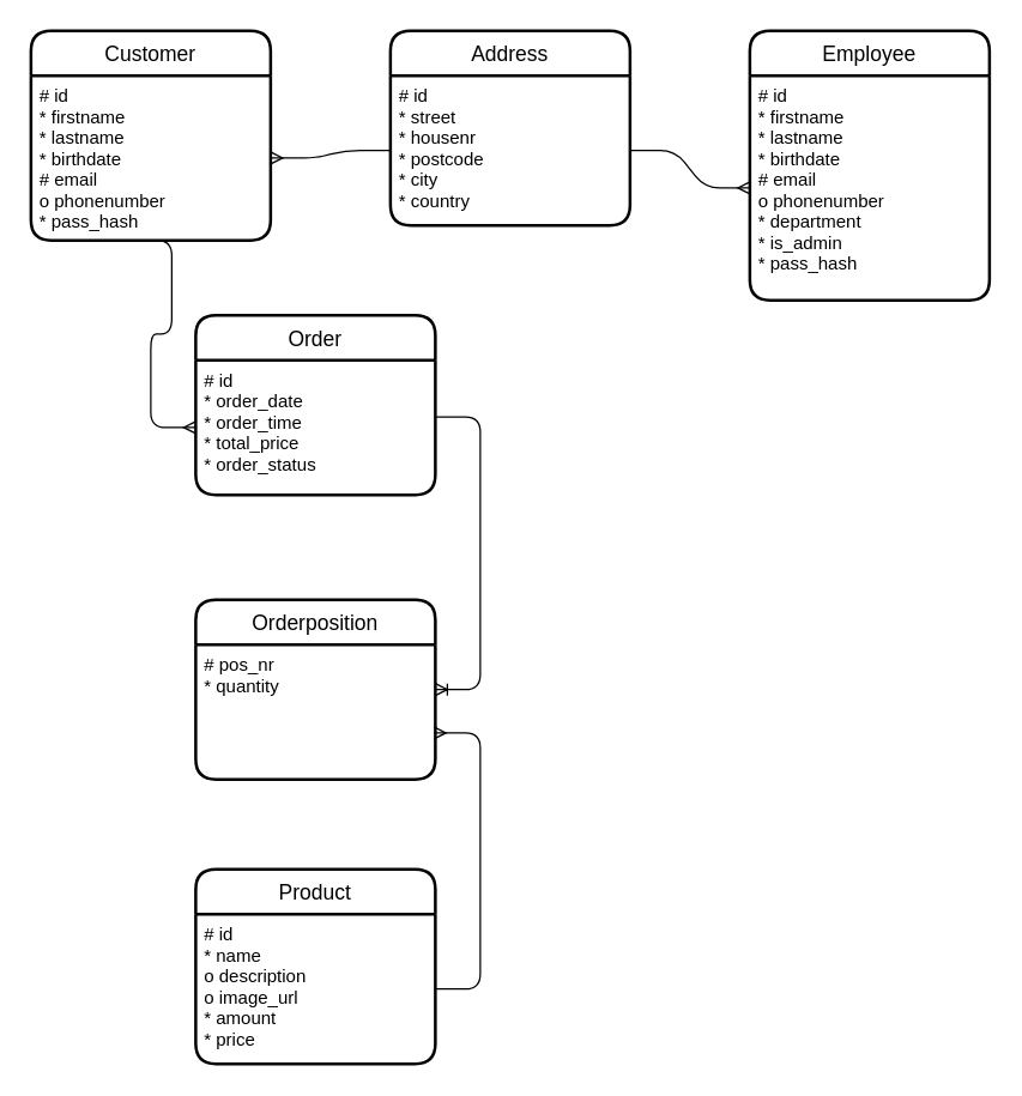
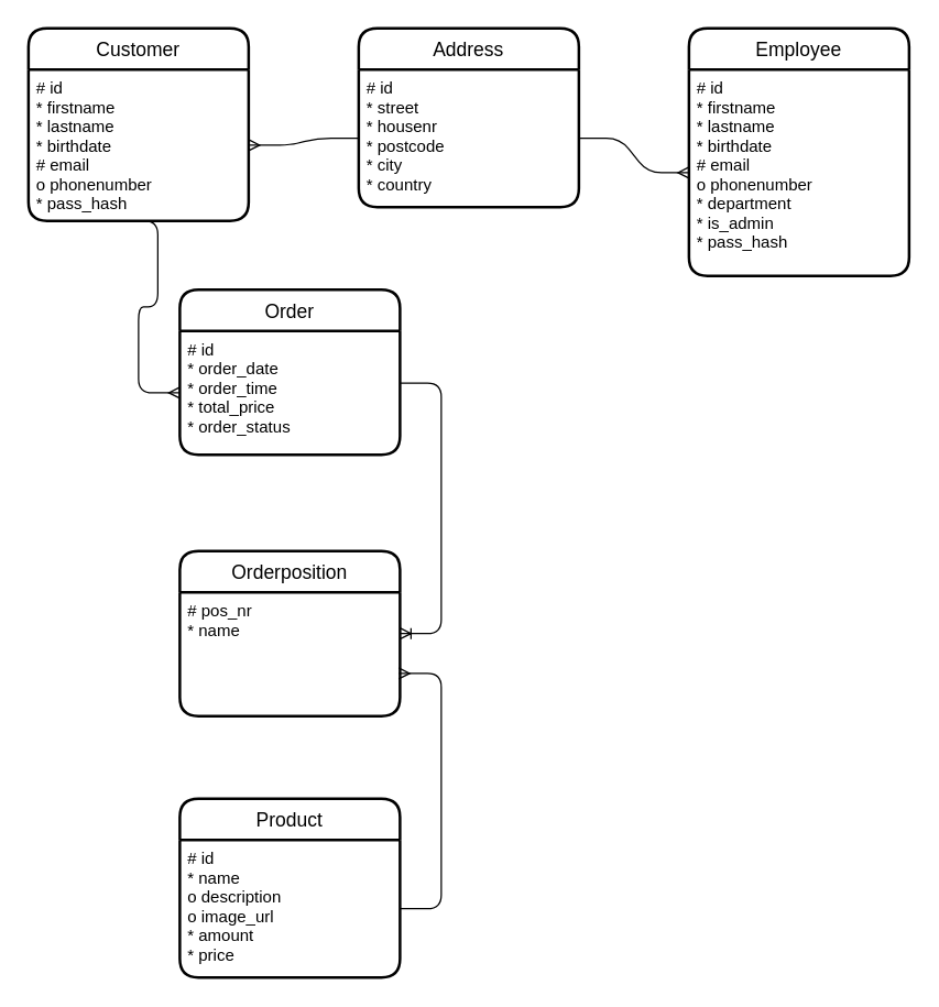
  <mxCell id="0" />
  <mxCell id="1" parent="0" />
  <mxCell id="2" value="Customer" style="swimlane;childLayout=stackLayout;horizontal=1;startSize=30;horizontalStack=0;rounded=1;fontSize=14;fontStyle=0;strokeWidth=2;resizeParent=0;resizeLast=1;shadow=0;dashed=0;align=center;" parent="1" vertex="1"><mxGeometry x="20" y="20" width="160" height="140" as="geometry"><mxRectangle x="40" y="40" width="90" height="30" as="alternateBounds" /></mxGeometry></mxCell>
  <mxCell id="3" value="# id&#10;* firstname&#10;* lastname&#10;* birthdate&#10;# email&#10;o phonenumber&#10;* pass_hash&#10;" style="align=left;strokeColor=none;fillColor=none;spacingLeft=4;fontSize=12;verticalAlign=top;resizable=0;rotatable=0;part=1;" parent="2" vertex="1"><mxGeometry y="30" width="160" height="110" as="geometry" /></mxCell>
  <mxCell id="4" value="Address" style="swimlane;childLayout=stackLayout;horizontal=1;startSize=30;horizontalStack=0;rounded=1;fontSize=14;fontStyle=0;strokeWidth=2;resizeParent=0;resizeLast=1;shadow=0;dashed=0;align=center;" parent="1" vertex="1"><mxGeometry x="260" y="20" width="160" height="130" as="geometry"><mxRectangle x="280" y="40" width="80" height="30" as="alternateBounds" /></mxGeometry></mxCell>
  <mxCell id="5" value="# id&#10;* street&#10;* housenr&#10;* postcode&#10;* city&#10;* country&#10;" style="align=left;strokeColor=none;fillColor=none;spacingLeft=4;fontSize=12;verticalAlign=top;resizable=0;rotatable=0;part=1;" parent="4" vertex="1"><mxGeometry y="30" width="160" height="100" as="geometry" /></mxCell>
  <mxCell id="6" value="Product" style="swimlane;childLayout=stackLayout;horizontal=1;startSize=30;horizontalStack=0;rounded=1;fontSize=14;fontStyle=0;strokeWidth=2;resizeParent=0;resizeLast=1;shadow=0;dashed=0;align=center;" parent="1" vertex="1"><mxGeometry x="130" y="580" width="160" height="130" as="geometry" /></mxCell>
  <mxCell id="7" value="# id&#10;* name&#10;o description&#10;o image_url&#10;* amount&#10;* price" style="align=left;strokeColor=none;fillColor=none;spacingLeft=4;fontSize=12;verticalAlign=top;resizable=0;rotatable=0;part=1;" parent="6" vertex="1"><mxGeometry y="30" width="160" height="100" as="geometry" /></mxCell>
  <mxCell id="8" value="Order" style="swimlane;childLayout=stackLayout;horizontal=1;startSize=30;horizontalStack=0;rounded=1;fontSize=14;fontStyle=0;strokeWidth=2;resizeParent=0;resizeLast=1;shadow=0;dashed=0;align=center;" parent="1" vertex="1"><mxGeometry x="130" y="210" width="160" height="120" as="geometry" /></mxCell>
  <mxCell id="9" value="# id&#10;* order_date&#10;* order_time&#10;* total_price&#10;* order_status&#10;" style="align=left;strokeColor=none;fillColor=none;spacingLeft=4;fontSize=12;verticalAlign=top;resizable=0;rotatable=0;part=1;" parent="8" vertex="1"><mxGeometry y="30" width="160" height="90" as="geometry" /></mxCell>
  <mxCell id="10" value="Orderposition" style="swimlane;childLayout=stackLayout;horizontal=1;startSize=30;horizontalStack=0;rounded=1;fontSize=14;fontStyle=0;strokeWidth=2;resizeParent=0;resizeLast=1;shadow=0;dashed=0;align=center;" parent="1" vertex="1"><mxGeometry x="130" y="400" width="160" height="120" as="geometry" /></mxCell>
- <mxCell id="11" value="# pos_nr&#10;* quantity&#10;" style="align=left;strokeColor=none;fillColor=none;spacingLeft=4;fontSize=12;verticalAlign=top;resizable=0;rotatable=0;part=1;" parent="10" vertex="1"><mxGeometry y="30" width="160" height="90" as="geometry" /></mxCell>
+ <mxCell id="11" value="# pos_nr&#10;* name&#10;" style="align=left;strokeColor=none;fillColor=none;spacingLeft=4;fontSize=12;verticalAlign=top;resizable=0;rotatable=0;part=1;" parent="10" vertex="1"><mxGeometry y="30" width="160" height="90" as="geometry" /></mxCell>
  <mxCell id="12" value="" style="edgeStyle=entityRelationEdgeStyle;fontSize=12;html=1;endArrow=ERmany;" parent="1" source="5" target="3" edge="1"><mxGeometry width="100" height="100" relative="1" as="geometry"><mxPoint x="360" y="380" as="sourcePoint" /><mxPoint x="460" y="280" as="targetPoint" /></mxGeometry></mxCell>
  <mxCell id="13" value="" style="edgeStyle=entityRelationEdgeStyle;fontSize=12;html=1;endArrow=ERmany;exitX=0.4;exitY=1;exitDx=0;exitDy=0;exitPerimeter=0;" parent="1" source="3" target="9" edge="1"><mxGeometry width="100" height="100" relative="1" as="geometry"><mxPoint x="360" y="380" as="sourcePoint" /><mxPoint x="460" y="280" as="targetPoint" /></mxGeometry></mxCell>
  <mxCell id="14" value="" style="edgeStyle=entityRelationEdgeStyle;fontSize=12;html=1;endArrow=ERoneToMany;exitX=1;exitY=0.422;exitDx=0;exitDy=0;exitPerimeter=0;" parent="1" source="9" target="10" edge="1"><mxGeometry width="100" height="100" relative="1" as="geometry"><mxPoint x="360" y="380" as="sourcePoint" /><mxPoint x="460" y="280" as="targetPoint" /></mxGeometry></mxCell>
  <mxCell id="15" value="Employee" style="swimlane;childLayout=stackLayout;horizontal=1;startSize=30;horizontalStack=0;rounded=1;fontSize=14;fontStyle=0;strokeWidth=2;resizeParent=0;resizeLast=1;shadow=0;dashed=0;align=center;" parent="1" vertex="1"><mxGeometry x="500" y="20" width="160" height="180" as="geometry" /></mxCell>
  <mxCell id="16" value="# id&#10;* firstname&#10;* lastname&#10;* birthdate&#10;# email&#10;o phonenumber&#10;* department&#10;* is_admin&#10;* pass_hash" style="align=left;strokeColor=none;fillColor=none;spacingLeft=4;fontSize=12;verticalAlign=top;resizable=0;rotatable=0;part=1;" parent="15" vertex="1"><mxGeometry y="30" width="160" height="150" as="geometry" /></mxCell>
  <mxCell id="17" value="" style="edgeStyle=entityRelationEdgeStyle;fontSize=12;html=1;endArrow=ERmany;" parent="1" source="5" target="16" edge="1"><mxGeometry width="100" height="100" relative="1" as="geometry"><mxPoint x="340" y="410" as="sourcePoint" /><mxPoint x="440" y="310" as="targetPoint" /></mxGeometry></mxCell>
  <mxCell id="18" value="" style="edgeStyle=entityRelationEdgeStyle;fontSize=12;html=1;endArrow=ERmany;entryX=0.994;entryY=0.656;entryDx=0;entryDy=0;entryPerimeter=0;" parent="1" source="7" target="11" edge="1"><mxGeometry width="100" height="100" relative="1" as="geometry"><mxPoint x="470" y="390" as="sourcePoint" /><mxPoint x="570" y="290" as="targetPoint" /></mxGeometry></mxCell>
